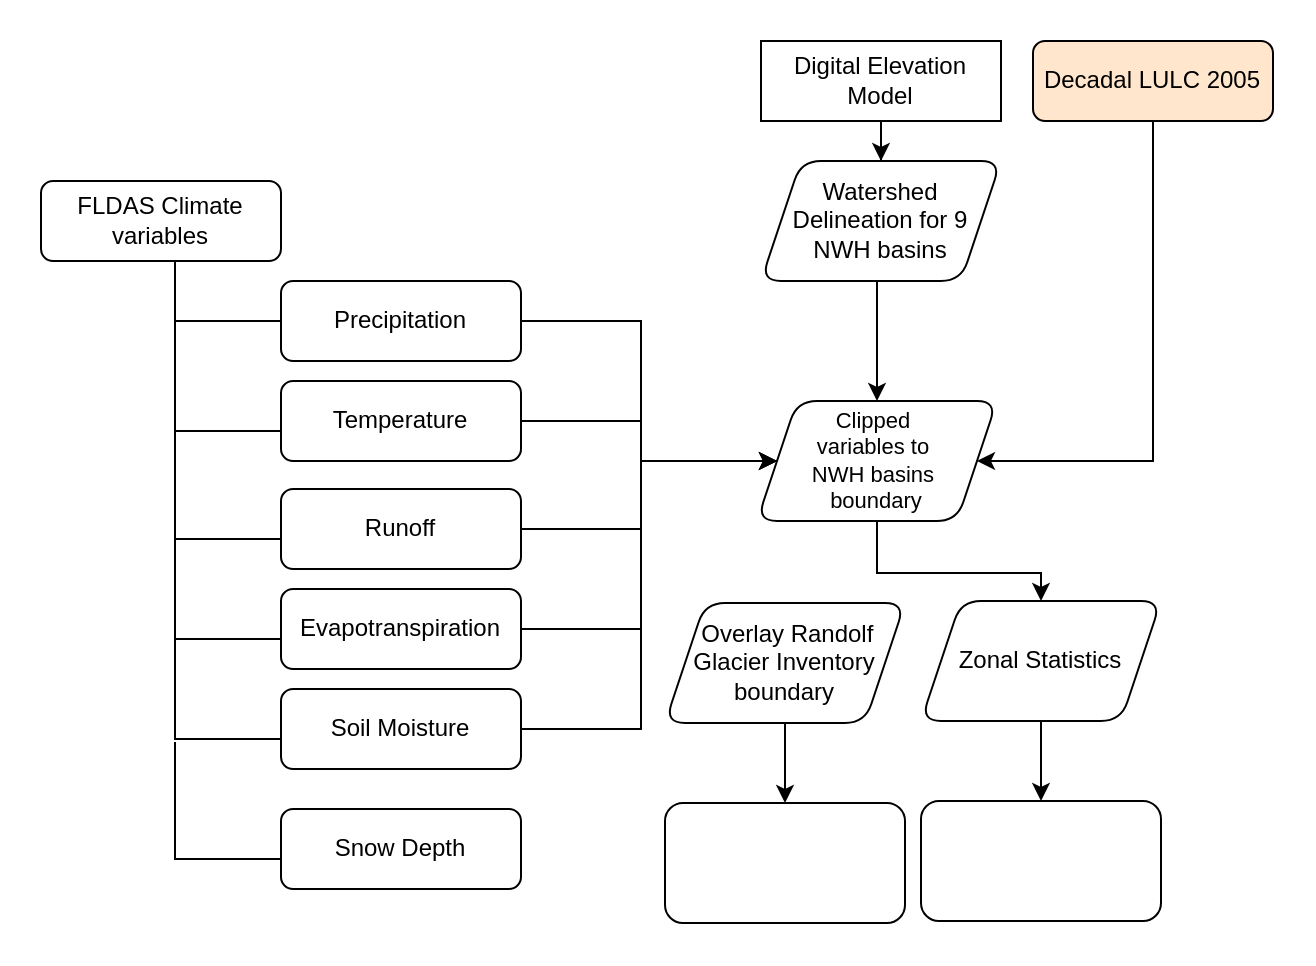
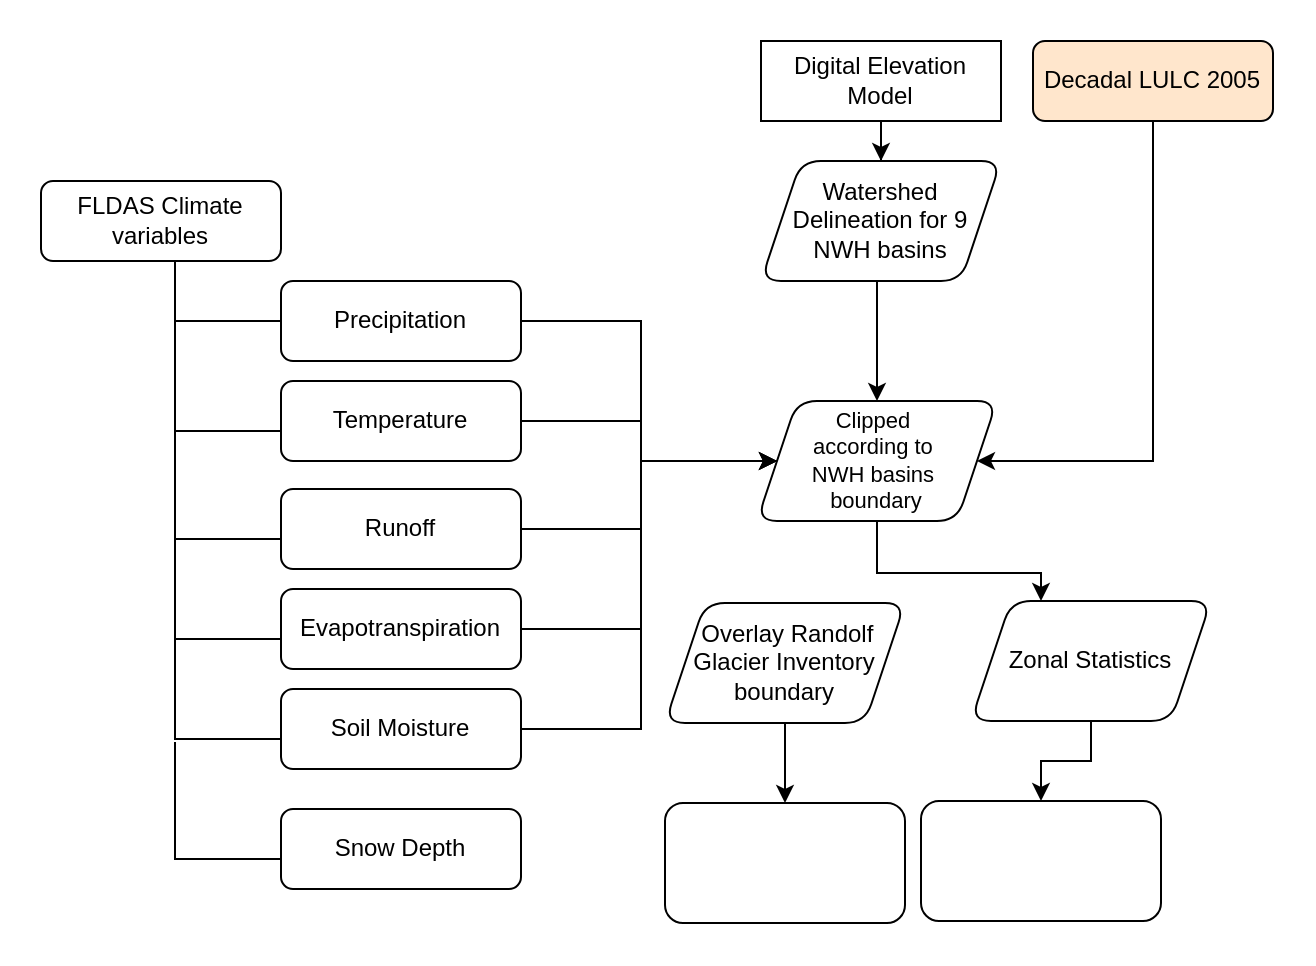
  <mxCell id="0" />
  <mxCell id="1" parent="0" />
  <mxCell id="2" value="FLDAS Climate variables" style="rounded=1;whiteSpace=wrap;html=1;fontSize=12;glass=0;strokeWidth=1;shadow=0;" vertex="1" parent="1"><mxGeometry x="20" y="90" width="120" height="40" as="geometry" /></mxCell>
  <mxCell id="3" value="" style="shape=partialRectangle;whiteSpace=wrap;html=1;bottom=0;right=0;fillColor=none;rotation=-90;" vertex="1" parent="1"><mxGeometry x="102" y="115" width="30" height="60" as="geometry" /></mxCell>
  <mxCell id="4" style="edgeStyle=orthogonalEdgeStyle;rounded=0;orthogonalLoop=1;jettySize=auto;html=1;entryX=0;entryY=0.5;entryDx=0;entryDy=0;" edge="1" parent="1" source="5" target="22"><mxGeometry relative="1" as="geometry"><mxPoint x="390" y="260" as="targetPoint" /><Array as="points"><mxPoint x="320" y="160" /><mxPoint x="320" y="230" /></Array></mxGeometry></mxCell>
  <mxCell id="5" value="Precipitation" style="rounded=1;whiteSpace=wrap;html=1;fontSize=12;glass=0;strokeWidth=1;shadow=0;" vertex="1" parent="1"><mxGeometry x="140" y="140" width="120" height="40" as="geometry" /></mxCell>
  <mxCell id="6" value="" style="shape=partialRectangle;whiteSpace=wrap;html=1;bottom=0;right=0;fillColor=none;rotation=-90;" vertex="1" parent="1"><mxGeometry x="88" y="156" width="58" height="60" as="geometry" /></mxCell>
  <mxCell id="7" value="Temperature" style="rounded=1;whiteSpace=wrap;html=1;fontSize=12;glass=0;strokeWidth=1;shadow=0;" vertex="1" parent="1"><mxGeometry x="140" y="190" width="120" height="40" as="geometry" /></mxCell>
  <mxCell id="8" value="" style="shape=partialRectangle;whiteSpace=wrap;html=1;bottom=0;right=0;fillColor=none;rotation=-90;" vertex="1" parent="1"><mxGeometry x="88" y="210" width="58" height="60" as="geometry" /></mxCell>
  <mxCell id="9" style="edgeStyle=orthogonalEdgeStyle;rounded=0;orthogonalLoop=1;jettySize=auto;html=1;" edge="1" parent="1" source="10" target="22"><mxGeometry relative="1" as="geometry"><Array as="points"><mxPoint x="320" y="264" /><mxPoint x="320" y="230" /></Array></mxGeometry></mxCell>
  <mxCell id="10" value="Runoff" style="rounded=1;whiteSpace=wrap;html=1;fontSize=12;glass=0;strokeWidth=1;shadow=0;" vertex="1" parent="1"><mxGeometry x="140" y="244" width="120" height="40" as="geometry" /></mxCell>
  <mxCell id="11" value="" style="shape=partialRectangle;whiteSpace=wrap;html=1;bottom=0;right=0;fillColor=none;rotation=-90;" vertex="1" parent="1"><mxGeometry x="88" y="260" width="58" height="60" as="geometry" /></mxCell>
  <mxCell id="12" style="edgeStyle=orthogonalEdgeStyle;rounded=0;orthogonalLoop=1;jettySize=auto;html=1;" edge="1" parent="1" source="13"><mxGeometry relative="1" as="geometry"><mxPoint x="430" y="230" as="targetPoint" /><Array as="points"><mxPoint x="320" y="314" /><mxPoint x="320" y="230" /></Array></mxGeometry></mxCell>
  <mxCell id="13" value="Evapotranspiration" style="rounded=1;whiteSpace=wrap;html=1;fontSize=12;glass=0;strokeWidth=1;shadow=0;" vertex="1" parent="1"><mxGeometry x="140" y="294" width="120" height="40" as="geometry" /></mxCell>
  <mxCell id="14" value="" style="shape=partialRectangle;whiteSpace=wrap;html=1;bottom=0;right=0;fillColor=none;rotation=-90;" vertex="1" parent="1"><mxGeometry x="88" y="310" width="58" height="60" as="geometry" /></mxCell>
  <mxCell id="15" style="edgeStyle=orthogonalEdgeStyle;rounded=0;orthogonalLoop=1;jettySize=auto;html=1;" edge="1" parent="1" source="16"><mxGeometry relative="1" as="geometry"><mxPoint x="430" y="230" as="targetPoint" /><Array as="points"><mxPoint x="320" y="364" /><mxPoint x="320" y="230" /></Array></mxGeometry></mxCell>
  <mxCell id="16" value="Soil Moisture" style="rounded=1;whiteSpace=wrap;html=1;fontSize=12;glass=0;strokeWidth=1;shadow=0;" vertex="1" parent="1"><mxGeometry x="140" y="344" width="120" height="40" as="geometry" /></mxCell>
  <mxCell id="17" value="" style="edgeStyle=orthogonalEdgeStyle;rounded=0;orthogonalLoop=1;jettySize=auto;html=1;" edge="1" parent="1" source="18" target="20"><mxGeometry relative="1" as="geometry" /></mxCell>
  <mxCell id="18" value="Digital Elevation Model" style="whiteSpace=wrap;html=1;fontSize=12;glass=0;strokeWidth=1;shadow=0;rounded=0;" vertex="1" parent="1"><mxGeometry x="380" y="20" width="120" height="40" as="geometry" /></mxCell>
  <mxCell id="19" value="" style="edgeStyle=orthogonalEdgeStyle;rounded=0;orthogonalLoop=1;jettySize=auto;html=1;" edge="1" parent="1" source="20" target="22"><mxGeometry relative="1" as="geometry"><Array as="points"><mxPoint x="438" y="160" /><mxPoint x="438" y="160" /></Array></mxGeometry></mxCell>
  <mxCell id="20" value="Watershed Delineation for 9 NWH basins" style="shape=parallelogram;perimeter=parallelogramPerimeter;whiteSpace=wrap;html=1;fixedSize=1;rounded=1;glass=0;strokeWidth=1;shadow=0;" vertex="1" parent="1"><mxGeometry x="380" y="80" width="120" height="60" as="geometry" /></mxCell>
  <mxCell id="21" value="" style="edgeStyle=orthogonalEdgeStyle;rounded=0;orthogonalLoop=1;jettySize=auto;html=1;" edge="1" parent="1" source="22" target="25"><mxGeometry relative="1" as="geometry"><Array as="points"><mxPoint x="438" y="286" /><mxPoint x="520" y="286" /></Array></mxGeometry></mxCell>
- <mxCell id="22" value="&lt;font style=&quot;font-size: 11px;&quot;&gt;Clipped&amp;nbsp;&lt;/font&gt;&lt;div style=&quot;font-size: 11px;&quot;&gt;&lt;font style=&quot;font-size: 11px;&quot;&gt;variables to&amp;nbsp;&lt;/font&gt;&lt;/div&gt;&lt;div style=&quot;font-size: 11px;&quot;&gt;&lt;font style=&quot;font-size: 11px;&quot;&gt;NWH basins&amp;nbsp;&lt;/font&gt;&lt;/div&gt;&lt;div style=&quot;font-size: 11px;&quot;&gt;&lt;font style=&quot;font-size: 11px;&quot;&gt;boundary&lt;/font&gt;&lt;/div&gt;" style="shape=parallelogram;perimeter=parallelogramPerimeter;whiteSpace=wrap;html=1;fixedSize=1;rounded=1;glass=0;strokeWidth=1;shadow=0;fontSize=11;" vertex="1" parent="1"><mxGeometry x="378" y="200" width="120" height="60" as="geometry" /></mxCell>
+ <mxCell id="22" value="&lt;font style=&quot;font-size: 11px;&quot;&gt;Clipped&amp;nbsp;&lt;/font&gt;&lt;div style=&quot;font-size: 11px;&quot;&gt;&lt;font style=&quot;font-size: 11px;&quot;&gt;according to&amp;nbsp;&lt;/font&gt;&lt;/div&gt;&lt;div style=&quot;font-size: 11px;&quot;&gt;&lt;font style=&quot;font-size: 11px;&quot;&gt;NWH basins&amp;nbsp;&lt;/font&gt;&lt;/div&gt;&lt;div style=&quot;font-size: 11px;&quot;&gt;&lt;font style=&quot;font-size: 11px;&quot;&gt;boundary&lt;/font&gt;&lt;/div&gt;" style="shape=parallelogram;perimeter=parallelogramPerimeter;whiteSpace=wrap;html=1;fixedSize=1;rounded=1;glass=0;strokeWidth=1;shadow=0;fontSize=11;" vertex="1" parent="1"><mxGeometry x="378" y="200" width="120" height="60" as="geometry" /></mxCell>
  <mxCell id="23" style="edgeStyle=orthogonalEdgeStyle;rounded=0;orthogonalLoop=1;jettySize=auto;html=1;entryX=0;entryY=0.5;entryDx=0;entryDy=0;" edge="1" parent="1" target="22"><mxGeometry relative="1" as="geometry"><mxPoint x="380" y="230" as="targetPoint" /><mxPoint x="260" y="210" as="sourcePoint" /><Array as="points"><mxPoint x="320" y="210" /><mxPoint x="320" y="230" /></Array></mxGeometry></mxCell>
  <mxCell id="24" value="" style="edgeStyle=orthogonalEdgeStyle;rounded=0;orthogonalLoop=1;jettySize=auto;html=1;" edge="1" parent="1" source="25" target="26"><mxGeometry relative="1" as="geometry" /></mxCell>
- <mxCell id="25" value="Zonal Statistics" style="shape=parallelogram;perimeter=parallelogramPerimeter;whiteSpace=wrap;html=1;fixedSize=1;rounded=1;glass=0;strokeWidth=1;shadow=0;" vertex="1" parent="1"><mxGeometry x="460" y="300" width="120" height="60" as="geometry" /></mxCell>
+ <mxCell id="25" value="Zonal Statistics" style="shape=parallelogram;perimeter=parallelogramPerimeter;whiteSpace=wrap;html=1;fixedSize=1;rounded=1;glass=0;strokeWidth=1;shadow=0;" vertex="1" parent="1"><mxGeometry x="485" y="300" width="120" height="60" as="geometry" /></mxCell>
  <mxCell id="26" value="" style="whiteSpace=wrap;html=1;rounded=1;glass=0;strokeWidth=1;shadow=0;" vertex="1" parent="1"><mxGeometry x="460" y="400" width="120" height="60" as="geometry" /></mxCell>
  <mxCell id="27" value="" style="shape=partialRectangle;whiteSpace=wrap;html=1;bottom=0;right=0;fillColor=none;rotation=-90;" vertex="1" parent="1"><mxGeometry x="88" y="370" width="58" height="60" as="geometry" /></mxCell>
  <mxCell id="28" value="Snow Depth" style="rounded=1;whiteSpace=wrap;html=1;fontSize=12;glass=0;strokeWidth=1;shadow=0;" vertex="1" parent="1"><mxGeometry x="140" y="404" width="120" height="40" as="geometry" /></mxCell>
  <mxCell id="29" style="edgeStyle=orthogonalEdgeStyle;rounded=0;orthogonalLoop=1;jettySize=auto;html=1;entryX=1;entryY=0.5;entryDx=0;entryDy=0;" edge="1" parent="1" source="30" target="22"><mxGeometry relative="1" as="geometry"><Array as="points"><mxPoint x="576" y="230" /></Array></mxGeometry></mxCell>
  <mxCell id="30" value="Decadal LULC 2005" style="rounded=1;whiteSpace=wrap;html=1;fontSize=12;glass=0;strokeWidth=1;shadow=0;fillColor=#ffe6cc;" vertex="1" parent="1"><mxGeometry x="516" y="20" width="120" height="40" as="geometry" /></mxCell>
  <mxCell id="31" value="" style="edgeStyle=orthogonalEdgeStyle;rounded=0;orthogonalLoop=1;jettySize=auto;html=1;" edge="1" parent="1" source="32" target="33"><mxGeometry relative="1" as="geometry" /></mxCell>
  <mxCell id="32" value="&amp;nbsp;Overlay Randolf Glacier Inventory boundary" style="shape=parallelogram;perimeter=parallelogramPerimeter;whiteSpace=wrap;html=1;fixedSize=1;rounded=1;glass=0;strokeWidth=1;shadow=0;" vertex="1" parent="1"><mxGeometry x="332" y="301" width="120" height="60" as="geometry" /></mxCell>
  <mxCell id="33" value="" style="whiteSpace=wrap;html=1;rounded=1;glass=0;strokeWidth=1;shadow=0;" vertex="1" parent="1"><mxGeometry x="332" y="401" width="120" height="60" as="geometry" /></mxCell>
